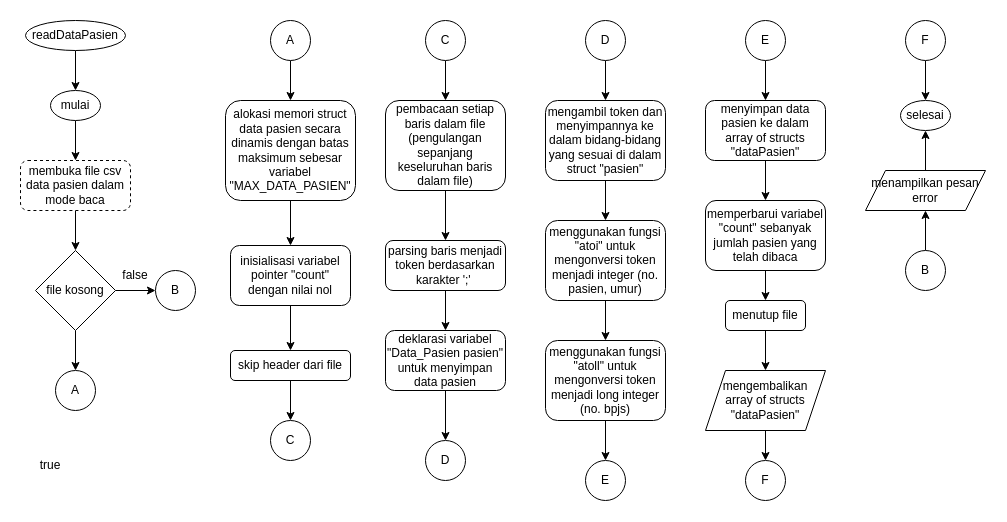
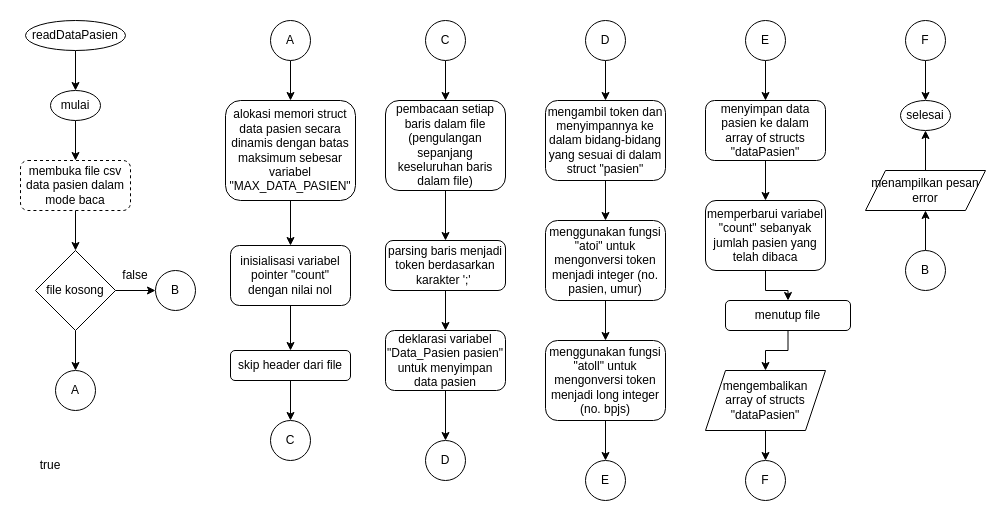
  <mxCell id="0" />
  <mxCell id="1" parent="0" />
  <mxCell id="2" value="" style="edgeStyle=orthogonalEdgeStyle;rounded=0;orthogonalLoop=1;jettySize=auto;html=1;" edge="1" parent="1" source="3" target="5"><mxGeometry relative="1" as="geometry" /></mxCell>
  <mxCell id="3" value="readDataPasien" style="ellipse;whiteSpace=wrap;html=1;" vertex="1" parent="1"><mxGeometry x="25" y="20" width="100" height="30" as="geometry" /></mxCell>
  <mxCell id="4" value="" style="edgeStyle=orthogonalEdgeStyle;rounded=0;orthogonalLoop=1;jettySize=auto;html=1;" edge="1" parent="1" source="5" target="7"><mxGeometry relative="1" as="geometry" /></mxCell>
  <mxCell id="5" value="mulai" style="ellipse;whiteSpace=wrap;html=1;" vertex="1" parent="1"><mxGeometry x="50" y="90" width="50" height="30" as="geometry" /></mxCell>
  <mxCell id="6" value="" style="edgeStyle=orthogonalEdgeStyle;rounded=0;orthogonalLoop=1;jettySize=auto;html=1;" edge="1" parent="1" source="7" target="10"><mxGeometry relative="1" as="geometry" /></mxCell>
  <mxCell id="7" value="membuka file csv data pasien dalam mode baca" style="rounded=1;whiteSpace=wrap;html=1;dashed=1;" vertex="1" parent="1"><mxGeometry x="20" y="160" width="110" height="50" as="geometry" /></mxCell>
  <mxCell id="8" value="" style="edgeStyle=orthogonalEdgeStyle;rounded=0;orthogonalLoop=1;jettySize=auto;html=1;" edge="1" parent="1" source="10" target="11"><mxGeometry relative="1" as="geometry" /></mxCell>
  <mxCell id="9" value="" style="edgeStyle=orthogonalEdgeStyle;rounded=0;orthogonalLoop=1;jettySize=auto;html=1;" edge="1" parent="1" source="10" target="13"><mxGeometry relative="1" as="geometry" /></mxCell>
  <mxCell id="10" value="file kosong" style="rhombus;whiteSpace=wrap;html=1;" vertex="1" parent="1"><mxGeometry x="35" y="250" width="80" height="80" as="geometry" /></mxCell>
  <mxCell id="11" value="A" style="ellipse;whiteSpace=wrap;html=1;aspect=fixed;" vertex="1" parent="1"><mxGeometry x="55" y="370" width="40" height="40" as="geometry" /></mxCell>
  <mxCell id="12" value="true" style="text;html=1;align=center;verticalAlign=middle;whiteSpace=wrap;rounded=0;" vertex="1" parent="1"><mxGeometry x="20" y="450" width="60" height="30" as="geometry" /></mxCell>
  <mxCell id="13" value="B" style="ellipse;whiteSpace=wrap;html=1;aspect=fixed;" vertex="1" parent="1"><mxGeometry x="155" y="270" width="40" height="40" as="geometry" /></mxCell>
  <mxCell id="14" value="false" style="text;html=1;align=center;verticalAlign=middle;whiteSpace=wrap;rounded=0;" vertex="1" parent="1"><mxGeometry x="105" y="260" width="60" height="30" as="geometry" /></mxCell>
  <mxCell id="15" value="" style="edgeStyle=orthogonalEdgeStyle;rounded=0;orthogonalLoop=1;jettySize=auto;html=1;" edge="1" parent="1" source="16" target="18"><mxGeometry relative="1" as="geometry" /></mxCell>
  <mxCell id="16" value="A" style="ellipse;whiteSpace=wrap;html=1;aspect=fixed;" vertex="1" parent="1"><mxGeometry x="270" y="20" width="40" height="40" as="geometry" /></mxCell>
  <mxCell id="17" value="" style="edgeStyle=orthogonalEdgeStyle;rounded=0;orthogonalLoop=1;jettySize=auto;html=1;" edge="1" parent="1" source="18" target="20"><mxGeometry relative="1" as="geometry" /></mxCell>
  <mxCell id="18" value="alokasi memori struct data pasien secara dinamis dengan batas maksimum sebesar variabel &quot;MAX_DATA_PASIEN&quot;" style="rounded=1;whiteSpace=wrap;html=1;" vertex="1" parent="1"><mxGeometry x="225" y="100" width="130" height="100" as="geometry" /></mxCell>
  <mxCell id="19" value="" style="edgeStyle=orthogonalEdgeStyle;rounded=0;orthogonalLoop=1;jettySize=auto;html=1;" edge="1" parent="1" source="20" target="22"><mxGeometry relative="1" as="geometry" /></mxCell>
  <mxCell id="20" value="inisialisasi variabel pointer &quot;count&quot; dengan nilai nol" style="rounded=1;whiteSpace=wrap;html=1;" vertex="1" parent="1"><mxGeometry x="230" y="245" width="120" height="60" as="geometry" /></mxCell>
  <mxCell id="21" value="" style="edgeStyle=orthogonalEdgeStyle;rounded=0;orthogonalLoop=1;jettySize=auto;html=1;" edge="1" parent="1" source="22" target="23"><mxGeometry relative="1" as="geometry" /></mxCell>
  <mxCell id="22" value="skip header dari file" style="rounded=1;whiteSpace=wrap;html=1;" vertex="1" parent="1"><mxGeometry x="230" y="350" width="120" height="30" as="geometry" /></mxCell>
  <mxCell id="23" value="C" style="ellipse;whiteSpace=wrap;html=1;aspect=fixed;" vertex="1" parent="1"><mxGeometry x="270" y="420" width="40" height="40" as="geometry" /></mxCell>
  <mxCell id="24" value="" style="edgeStyle=orthogonalEdgeStyle;rounded=0;orthogonalLoop=1;jettySize=auto;html=1;" edge="1" parent="1" source="25" target="27"><mxGeometry relative="1" as="geometry" /></mxCell>
  <mxCell id="25" value="C" style="ellipse;whiteSpace=wrap;html=1;aspect=fixed;" vertex="1" parent="1"><mxGeometry x="425" y="20" width="40" height="40" as="geometry" /></mxCell>
  <mxCell id="26" value="" style="edgeStyle=orthogonalEdgeStyle;rounded=0;orthogonalLoop=1;jettySize=auto;html=1;" edge="1" parent="1" source="27" target="29"><mxGeometry relative="1" as="geometry" /></mxCell>
  <mxCell id="27" value="pembacaan setiap baris dalam file (pengulangan sepanjang keseluruhan baris dalam file)" style="rounded=1;whiteSpace=wrap;html=1;" vertex="1" parent="1"><mxGeometry x="385" y="100" width="120" height="90" as="geometry" /></mxCell>
  <mxCell id="28" value="" style="edgeStyle=orthogonalEdgeStyle;rounded=0;orthogonalLoop=1;jettySize=auto;html=1;" edge="1" parent="1" source="29" target="31"><mxGeometry relative="1" as="geometry" /></mxCell>
  <mxCell id="29" value="parsing baris menjadi token berdasarkan karakter ';'&amp;nbsp;" style="rounded=1;whiteSpace=wrap;html=1;" vertex="1" parent="1"><mxGeometry x="385" y="240" width="120" height="50" as="geometry" /></mxCell>
  <mxCell id="30" value="" style="edgeStyle=orthogonalEdgeStyle;rounded=0;orthogonalLoop=1;jettySize=auto;html=1;" edge="1" parent="1" source="31" target="32"><mxGeometry relative="1" as="geometry" /></mxCell>
  <mxCell id="31" value="deklarasi variabel &quot;Data_Pasien pasien&quot; untuk menyimpan data pasien" style="rounded=1;whiteSpace=wrap;html=1;" vertex="1" parent="1"><mxGeometry x="385" y="330" width="120" height="60" as="geometry" /></mxCell>
  <mxCell id="32" value="D" style="ellipse;whiteSpace=wrap;html=1;aspect=fixed;" vertex="1" parent="1"><mxGeometry x="425" y="440" width="40" height="40" as="geometry" /></mxCell>
  <mxCell id="33" value="" style="edgeStyle=orthogonalEdgeStyle;rounded=0;orthogonalLoop=1;jettySize=auto;html=1;" edge="1" parent="1" source="34" target="36"><mxGeometry relative="1" as="geometry" /></mxCell>
  <mxCell id="34" value="D" style="ellipse;whiteSpace=wrap;html=1;aspect=fixed;" vertex="1" parent="1"><mxGeometry x="585" y="20" width="40" height="40" as="geometry" /></mxCell>
  <mxCell id="35" value="" style="edgeStyle=orthogonalEdgeStyle;rounded=0;orthogonalLoop=1;jettySize=auto;html=1;" edge="1" parent="1" source="36" target="38"><mxGeometry relative="1" as="geometry" /></mxCell>
  <mxCell id="36" value="mengambil token dan menyimpannya ke dalam bidang-bidang yang sesuai di dalam struct &quot;pasien&quot;" style="rounded=1;whiteSpace=wrap;html=1;" vertex="1" parent="1"><mxGeometry x="545" y="100" width="120" height="80" as="geometry" /></mxCell>
  <mxCell id="37" value="" style="edgeStyle=orthogonalEdgeStyle;rounded=0;orthogonalLoop=1;jettySize=auto;html=1;" edge="1" parent="1" source="38" target="40"><mxGeometry relative="1" as="geometry" /></mxCell>
  <mxCell id="38" value="menggunakan fungsi &quot;atoi&quot; untuk mengonversi token menjadi integer (no. pasien, umur)" style="rounded=1;whiteSpace=wrap;html=1;" vertex="1" parent="1"><mxGeometry x="545" y="220" width="120" height="80" as="geometry" /></mxCell>
  <mxCell id="39" value="" style="edgeStyle=orthogonalEdgeStyle;rounded=0;orthogonalLoop=1;jettySize=auto;html=1;" edge="1" parent="1" source="40" target="41"><mxGeometry relative="1" as="geometry" /></mxCell>
  <mxCell id="40" value="menggunakan fungsi &quot;atoll&quot; untuk mengonversi token menjadi long integer (no. bpjs)" style="rounded=1;whiteSpace=wrap;html=1;" vertex="1" parent="1"><mxGeometry x="545" y="340" width="120" height="80" as="geometry" /></mxCell>
  <mxCell id="41" value="E" style="ellipse;whiteSpace=wrap;html=1;aspect=fixed;" vertex="1" parent="1"><mxGeometry x="585" y="460" width="40" height="40" as="geometry" /></mxCell>
  <mxCell id="42" value="" style="edgeStyle=orthogonalEdgeStyle;rounded=0;orthogonalLoop=1;jettySize=auto;html=1;" edge="1" parent="1" source="43" target="45"><mxGeometry relative="1" as="geometry" /></mxCell>
  <mxCell id="43" value="E" style="ellipse;whiteSpace=wrap;html=1;aspect=fixed;" vertex="1" parent="1"><mxGeometry x="745" y="20" width="40" height="40" as="geometry" /></mxCell>
  <mxCell id="44" value="" style="edgeStyle=orthogonalEdgeStyle;rounded=0;orthogonalLoop=1;jettySize=auto;html=1;" edge="1" parent="1" source="45" target="47"><mxGeometry relative="1" as="geometry" /></mxCell>
  <mxCell id="45" value="menyimpan data pasien ke dalam array of structs &quot;dataPasien&quot;" style="rounded=1;whiteSpace=wrap;html=1;" vertex="1" parent="1"><mxGeometry x="705" y="100" width="120" height="60" as="geometry" /></mxCell>
  <mxCell id="46" value="" style="edgeStyle=orthogonalEdgeStyle;rounded=0;orthogonalLoop=1;jettySize=auto;html=1;" edge="1" parent="1" source="47" target="49"><mxGeometry relative="1" as="geometry" /></mxCell>
  <mxCell id="47" value="memperbarui variabel &quot;count&quot; sebanyak jumlah pasien yang telah dibaca" style="rounded=1;whiteSpace=wrap;html=1;" vertex="1" parent="1"><mxGeometry x="705" y="200" width="120" height="70" as="geometry" /></mxCell>
  <mxCell id="48" value="" style="edgeStyle=orthogonalEdgeStyle;rounded=0;orthogonalLoop=1;jettySize=auto;html=1;" edge="1" parent="1" source="49" target="51"><mxGeometry relative="1" as="geometry" /></mxCell>
- <mxCell id="49" value="menutup file" style="rounded=1;whiteSpace=wrap;html=1;" vertex="1" parent="1"><mxGeometry x="725" y="300" width="80" height="30" as="geometry" /></mxCell>
+ <mxCell id="49" value="menutup file" style="rounded=1;whiteSpace=wrap;html=1;" vertex="1" parent="1"><mxGeometry x="725" y="300" width="125" height="30" as="geometry" /></mxCell>
  <mxCell id="50" value="" style="edgeStyle=orthogonalEdgeStyle;rounded=0;orthogonalLoop=1;jettySize=auto;html=1;" edge="1" parent="1" source="51" target="52"><mxGeometry relative="1" as="geometry" /></mxCell>
  <mxCell id="51" value="mengembalikan&lt;div&gt;array of structs&lt;/div&gt;&lt;div&gt;&quot;dataPasien&quot;&lt;/div&gt;" style="shape=parallelogram;perimeter=parallelogramPerimeter;whiteSpace=wrap;html=1;fixedSize=1;" vertex="1" parent="1"><mxGeometry x="705" y="370" width="120" height="60" as="geometry" /></mxCell>
  <mxCell id="52" value="F" style="ellipse;whiteSpace=wrap;html=1;aspect=fixed;" vertex="1" parent="1"><mxGeometry x="745" y="460" width="40" height="40" as="geometry" /></mxCell>
  <mxCell id="53" value="" style="edgeStyle=orthogonalEdgeStyle;rounded=0;orthogonalLoop=1;jettySize=auto;html=1;" edge="1" parent="1" source="54" target="55"><mxGeometry relative="1" as="geometry" /></mxCell>
  <mxCell id="54" value="F" style="ellipse;whiteSpace=wrap;html=1;aspect=fixed;" vertex="1" parent="1"><mxGeometry x="905" y="20" width="40" height="40" as="geometry" /></mxCell>
  <mxCell id="55" value="selesai" style="ellipse;whiteSpace=wrap;html=1;" vertex="1" parent="1"><mxGeometry x="900" y="100" width="50" height="30" as="geometry" /></mxCell>
  <mxCell id="56" value="" style="edgeStyle=orthogonalEdgeStyle;rounded=0;orthogonalLoop=1;jettySize=auto;html=1;" edge="1" parent="1" source="57" target="55"><mxGeometry relative="1" as="geometry" /></mxCell>
  <mxCell id="57" value="menampilkan pesan error" style="shape=parallelogram;perimeter=parallelogramPerimeter;whiteSpace=wrap;html=1;fixedSize=1;" vertex="1" parent="1"><mxGeometry x="865" y="170" width="120" height="40" as="geometry" /></mxCell>
  <mxCell id="58" value="" style="edgeStyle=orthogonalEdgeStyle;rounded=0;orthogonalLoop=1;jettySize=auto;html=1;" edge="1" parent="1" source="59" target="57"><mxGeometry relative="1" as="geometry" /></mxCell>
  <mxCell id="59" value="B" style="ellipse;whiteSpace=wrap;html=1;aspect=fixed;" vertex="1" parent="1"><mxGeometry x="905" y="250" width="40" height="40" as="geometry" /></mxCell>
